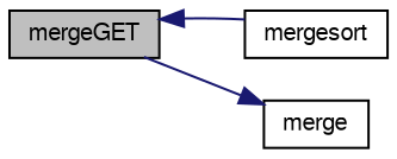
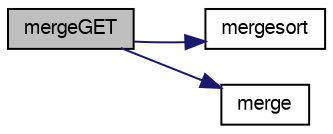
  digraph {
    rankdir=LR
    node [color=black fillcolor=white fontname=FreeSans fontsize=10 shape=record style=filled]
    edge [color=midnightblue fontname=FreeSans fontsize=10 labelfontname=FreeSans labelfontsize=10 style=solid]
    n1 [fillcolor=grey75 fontcolor=black height=0.2 label=mergeGET width=0.4]
    n2 [height=0.2 label=mergesort width=0.4]
    n3 [height=0.2 label=merge width=0.4]
-   n2 -> n1
+   n1 -> n2
    n1 -> n3
  }
